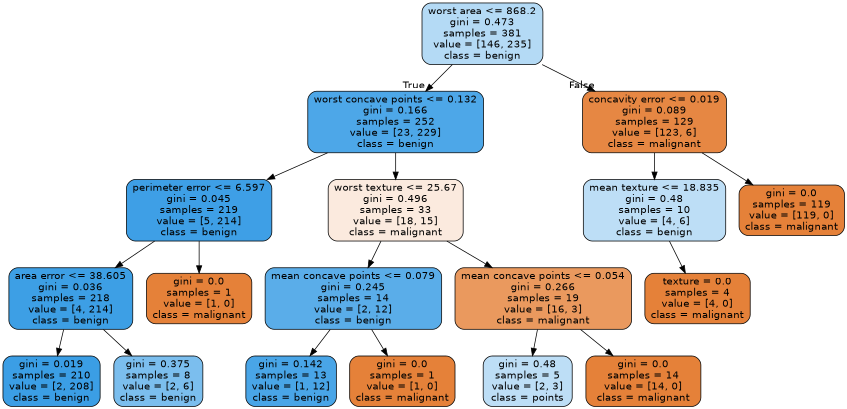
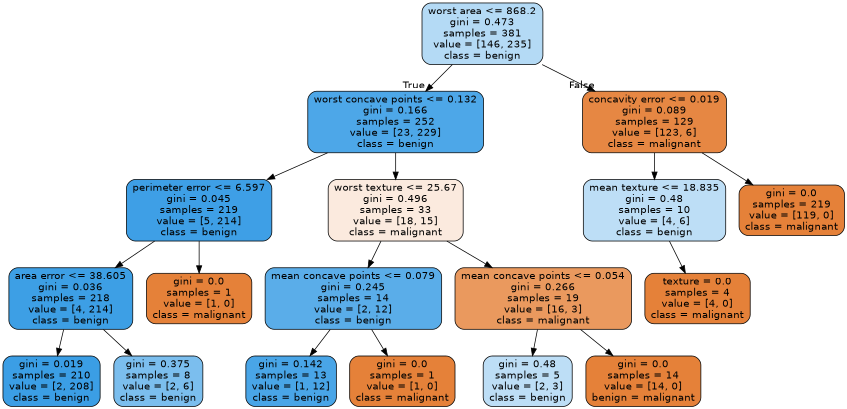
  digraph {
    node [color=black fillcolor="#e58139" fontname=helvetica shape=box style="filled, rounded"]
    edge [fontname=helvetica]
    n1 [fillcolor="#b4daf5" label="worst area <= 868.2\ngini = 0.473\nsamples = 381\nvalue = [146, 235]\nclass = benign"]
    n2 [fillcolor="#4da7e8" label="worst concave points <= 0.132\ngini = 0.166\nsamples = 252\nvalue = [23, 229]\nclass = benign"]
    n3 [fillcolor="#e68743" label="concavity error <= 0.019\ngini = 0.089\nsamples = 129\nvalue = [123, 6]\nclass = malignant"]
    n4 [fillcolor="#3e9fe6" label="perimeter error <= 6.597\ngini = 0.045\nsamples = 219\nvalue = [5, 214]\nclass = benign"]
    n5 [fillcolor="#fbeade" label="worst texture <= 25.67\ngini = 0.496\nsamples = 33\nvalue = [18, 15]\nclass = malignant"]
    n6 [fillcolor="#bddef6" label="mean texture <= 18.835\ngini = 0.48\nsamples = 10\nvalue = [4, 6]\nclass = benign"]
-   n7 [label="gini = 0.0\nsamples = 119\nvalue = [119, 0]\nclass = malignant"]
+   n7 [label="gini = 0.0\nsamples = 219\nvalue = [119, 0]\nclass = malignant"]
    n8 [fillcolor="#3d9fe5" label="area error <= 38.605\ngini = 0.036\nsamples = 218\nvalue = [4, 214]\nclass = benign"]
    n9 [label="gini = 0.0\nsamples = 1\nvalue = [1, 0]\nclass = malignant"]
    n10 [fillcolor="#5aade9" label="mean concave points <= 0.079\ngini = 0.245\nsamples = 14\nvalue = [2, 12]\nclass = benign"]
    n11 [fillcolor="#ea995e" label="mean concave points <= 0.054\ngini = 0.266\nsamples = 19\nvalue = [16, 3]\nclass = malignant"]
    n12 [fillcolor="#3b9ee5" label="gini = 0.019\nsamples = 210\nvalue = [2, 208]\nclass = benign"]
    n13 [fillcolor="#7bbeee" label="gini = 0.375\nsamples = 8\nvalue = [2, 6]\nclass = benign"]
    n14 [fillcolor="#49a5e7" label="gini = 0.142\nsamples = 13\nvalue = [1, 12]\nclass = benign"]
    n15 [label="gini = 0.0\nsamples = 1\nvalue = [1, 0]\nclass = malignant"]
-   n16 [fillcolor="#bddef6" label="gini = 0.48\nsamples = 5\nvalue = [2, 3]\nclass = points"]
-   n17 [label="gini = 0.0\nsamples = 14\nvalue = [14, 0]\nclass = malignant"]
+   n16 [fillcolor="#bddef6" label="gini = 0.48\nsamples = 5\nvalue = [2, 3]\nclass = benign"]
+   n17 [label="gini = 0.0\nsamples = 14\nvalue = [14, 0]\nbenign = malignant"]
    n18 [label="texture = 0.0\nsamples = 4\nvalue = [4, 0]\nclass = malignant"]
    n1 -> n2 [headlabel=True labelangle=45 labeldistance=2.5]
    n1 -> n3 [headlabel=False labelangle=-45 labeldistance=2.5]
    n2 -> n4
    n2 -> n5
    n3 -> n6
    n3 -> n7
    n4 -> n8
    n4 -> n9
    n5 -> n10
    n5 -> n11
    n6 -> n18
    n8 -> n12
    n8 -> n13
    n10 -> n14
    n10 -> n15
    n11 -> n16
    n11 -> n17
  }
